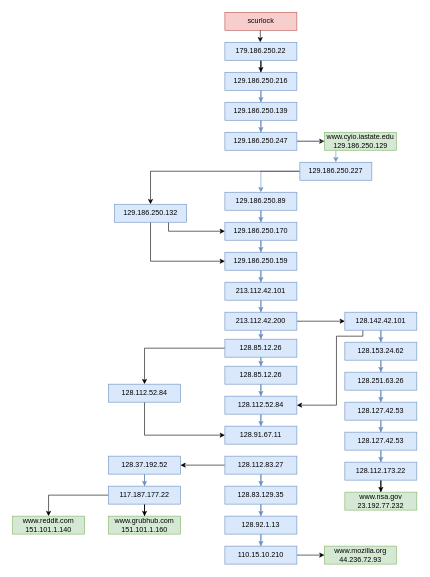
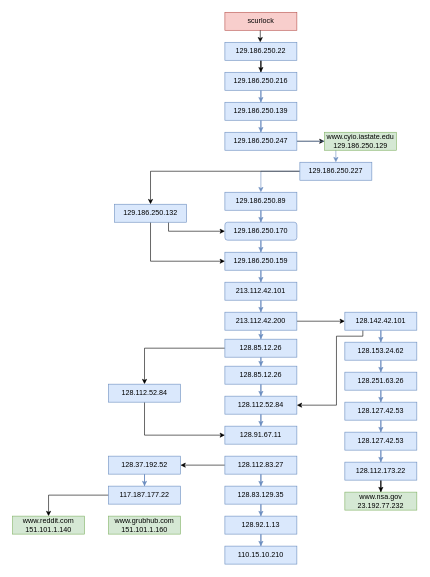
  <mxCell id="0" />
  <mxCell id="1" parent="0" />
  <mxCell id="2" value="scurlock" style="rounded=0;whiteSpace=wrap;html=1;fillColor=#f8cecc;strokeColor=#b85450;" vertex="1" parent="1"><mxGeometry x="374" y="20" width="120" height="30" as="geometry" /></mxCell>
  <mxCell id="3" value="" style="endArrow=classic;html=1;rounded=0;" edge="1" parent="1"><mxGeometry width="50" height="50" relative="1" as="geometry"><mxPoint x="433" y="50" as="sourcePoint" /><mxPoint x="433" y="70" as="targetPoint" /></mxGeometry></mxCell>
  <mxCell id="4" value="" style="edgeStyle=orthogonalEdgeStyle;rounded=0;orthogonalLoop=1;jettySize=auto;html=1;fillColor=#dae8fc;strokeColor=#000000;" edge="1" parent="1" source="5" target="7"><mxGeometry relative="1" as="geometry" /></mxCell>
- <mxCell id="5" value="179.186.250.22" style="rounded=0;whiteSpace=wrap;html=1;fillColor=#dae8fc;strokeColor=#6c8ebf;" vertex="1" parent="1"><mxGeometry x="374" y="70" width="120" height="30" as="geometry" /></mxCell>
+ <mxCell id="5" value="129.186.250.22" style="rounded=0;whiteSpace=wrap;html=1;fillColor=#dae8fc;strokeColor=#6c8ebf;" vertex="1" parent="1"><mxGeometry x="374" y="70" width="120" height="30" as="geometry" /></mxCell>
  <mxCell id="6" value="" style="edgeStyle=orthogonalEdgeStyle;rounded=0;orthogonalLoop=1;jettySize=auto;html=1;fillColor=#dae8fc;strokeColor=#6c8ebf;" edge="1" parent="1" source="7" target="9"><mxGeometry relative="1" as="geometry" /></mxCell>
  <mxCell id="7" value="129.186.250.216" style="rounded=0;whiteSpace=wrap;html=1;fillColor=#dae8fc;strokeColor=#6c8ebf;" vertex="1" parent="1"><mxGeometry x="374" y="120" width="120" height="30" as="geometry" /></mxCell>
  <mxCell id="8" value="" style="edgeStyle=orthogonalEdgeStyle;rounded=0;orthogonalLoop=1;jettySize=auto;html=1;fillColor=#dae8fc;strokeColor=#6c8ebf;" edge="1" parent="1" source="9" target="12"><mxGeometry relative="1" as="geometry" /></mxCell>
  <mxCell id="9" value="129.186.250.139" style="rounded=0;whiteSpace=wrap;html=1;fillColor=#dae8fc;strokeColor=#6c8ebf;" vertex="1" parent="1"><mxGeometry x="374" y="170" width="120" height="30" as="geometry" /></mxCell>
  <mxCell id="10" value="" style="edgeStyle=orthogonalEdgeStyle;rounded=0;orthogonalLoop=1;jettySize=auto;html=1;" edge="1" parent="1" source="12" target="13"><mxGeometry relative="1" as="geometry" /></mxCell>
  <mxCell id="11" value="" style="edgeStyle=orthogonalEdgeStyle;rounded=0;orthogonalLoop=1;jettySize=auto;html=1;fillColor=#dae8fc;strokeColor=#6c8ebf;" edge="1" parent="1" source="12" target="16"><mxGeometry relative="1" as="geometry" /></mxCell>
  <mxCell id="12" value="129.186.250.247" style="rounded=0;whiteSpace=wrap;html=1;fillColor=#dae8fc;strokeColor=#6c8ebf;" vertex="1" parent="1"><mxGeometry x="374" y="220" width="120" height="30" as="geometry" /></mxCell>
  <mxCell id="13" value="www.cyio.iastate.edu&lt;div&gt;129.186.250.129&lt;/div&gt;" style="rounded=0;whiteSpace=wrap;html=1;fillColor=#d5e8d4;strokeColor=#82b366;" vertex="1" parent="1"><mxGeometry x="540" y="220" width="120" height="30" as="geometry" /></mxCell>
  <mxCell id="14" value="" style="edgeStyle=orthogonalEdgeStyle;rounded=0;orthogonalLoop=1;jettySize=auto;html=1;fillColor=#dae8fc;strokeColor=#6c8ebf;" edge="1" parent="1" source="16" target="18"><mxGeometry relative="1" as="geometry" /></mxCell>
  <mxCell id="15" style="edgeStyle=orthogonalEdgeStyle;rounded=0;orthogonalLoop=1;jettySize=auto;html=1;exitX=0;exitY=0.5;exitDx=0;exitDy=0;entryX=0.5;entryY=0;entryDx=0;entryDy=0;" edge="1" parent="1" source="16" target="48"><mxGeometry relative="1" as="geometry"><Array as="points"><mxPoint x="250" y="285" /></Array></mxGeometry></mxCell>
  <mxCell id="16" value="129.186.250.227" style="rounded=0;whiteSpace=wrap;html=1;fillColor=#dae8fc;strokeColor=#6c8ebf;" vertex="1" parent="1"><mxGeometry x="499" y="270" width="120" height="30" as="geometry" /></mxCell>
  <mxCell id="17" value="" style="edgeStyle=orthogonalEdgeStyle;rounded=0;orthogonalLoop=1;jettySize=auto;html=1;fillColor=#dae8fc;strokeColor=#6c8ebf;" edge="1" parent="1" source="18" target="20"><mxGeometry relative="1" as="geometry" /></mxCell>
  <mxCell id="18" value="129.186.250.89" style="rounded=0;whiteSpace=wrap;html=1;fillColor=#dae8fc;strokeColor=#6c8ebf;" vertex="1" parent="1"><mxGeometry x="374" y="320" width="120" height="30" as="geometry" /></mxCell>
  <mxCell id="19" value="" style="edgeStyle=orthogonalEdgeStyle;rounded=0;orthogonalLoop=1;jettySize=auto;html=1;fillColor=#dae8fc;strokeColor=#6c8ebf;" edge="1" parent="1" source="20" target="22"><mxGeometry relative="1" as="geometry" /></mxCell>
- <mxCell id="20" value="129.186.250.170" style="rounded=0;whiteSpace=wrap;html=1;fillColor=#dae8fc;strokeColor=#6c8ebf;" vertex="1" parent="1"><mxGeometry x="374" y="370" width="120" height="30" as="geometry" /></mxCell>
+ <mxCell id="20" value="129.186.250.170" style="whiteSpace=wrap;html=1;fillColor=#dae8fc;strokeColor=#6c8ebf;rounded=1;" vertex="1" parent="1"><mxGeometry x="374" y="370" width="120" height="30" as="geometry" /></mxCell>
  <mxCell id="21" value="" style="edgeStyle=orthogonalEdgeStyle;rounded=0;orthogonalLoop=1;jettySize=auto;html=1;fillColor=#dae8fc;strokeColor=#6c8ebf;" edge="1" parent="1" source="22" target="24"><mxGeometry relative="1" as="geometry" /></mxCell>
  <mxCell id="22" value="129.186.250.159" style="rounded=0;whiteSpace=wrap;html=1;fillColor=#dae8fc;strokeColor=#6c8ebf;" vertex="1" parent="1"><mxGeometry x="374" y="420" width="120" height="30" as="geometry" /></mxCell>
  <mxCell id="23" value="" style="edgeStyle=orthogonalEdgeStyle;rounded=0;orthogonalLoop=1;jettySize=auto;html=1;fillColor=#dae8fc;strokeColor=#6c8ebf;" edge="1" parent="1" source="24" target="27"><mxGeometry relative="1" as="geometry" /></mxCell>
  <mxCell id="24" value="213.112.42.101" style="rounded=0;whiteSpace=wrap;html=1;fillColor=#dae8fc;strokeColor=#6c8ebf;" vertex="1" parent="1"><mxGeometry x="374" y="470" width="120" height="30" as="geometry" /></mxCell>
  <mxCell id="25" value="" style="edgeStyle=orthogonalEdgeStyle;rounded=0;orthogonalLoop=1;jettySize=auto;html=1;fillColor=#dae8fc;strokeColor=#6c8ebf;" edge="1" parent="1" source="27" target="30"><mxGeometry relative="1" as="geometry" /></mxCell>
  <mxCell id="26" value="" style="edgeStyle=orthogonalEdgeStyle;rounded=0;orthogonalLoop=1;jettySize=auto;html=1;" edge="1" parent="1" source="27" target="59"><mxGeometry relative="1" as="geometry" /></mxCell>
  <mxCell id="27" value="213.112.42.200" style="rounded=0;whiteSpace=wrap;html=1;fillColor=#dae8fc;strokeColor=#6c8ebf;" vertex="1" parent="1"><mxGeometry x="374" y="520" width="120" height="30" as="geometry" /></mxCell>
  <mxCell id="28" value="" style="edgeStyle=orthogonalEdgeStyle;rounded=0;orthogonalLoop=1;jettySize=auto;html=1;fillColor=#dae8fc;strokeColor=#6c8ebf;" edge="1" parent="1" source="30" target="32"><mxGeometry relative="1" as="geometry" /></mxCell>
  <mxCell id="29" value="" style="edgeStyle=orthogonalEdgeStyle;rounded=0;orthogonalLoop=1;jettySize=auto;html=1;" edge="1" parent="1" source="30" target="50"><mxGeometry relative="1" as="geometry" /></mxCell>
  <mxCell id="30" value="128.85.12.26" style="rounded=0;whiteSpace=wrap;html=1;fillColor=#dae8fc;strokeColor=#6c8ebf;" vertex="1" parent="1"><mxGeometry x="374" y="565" width="120" height="30" as="geometry" /></mxCell>
  <mxCell id="31" value="" style="edgeStyle=orthogonalEdgeStyle;rounded=0;orthogonalLoop=1;jettySize=auto;html=1;fillColor=#dae8fc;strokeColor=#6c8ebf;" edge="1" parent="1" source="32" target="34"><mxGeometry relative="1" as="geometry" /></mxCell>
  <mxCell id="32" value="128.85.12.26" style="rounded=0;whiteSpace=wrap;html=1;fillColor=#dae8fc;strokeColor=#6c8ebf;" vertex="1" parent="1"><mxGeometry x="374" y="610" width="120" height="30" as="geometry" /></mxCell>
  <mxCell id="33" value="" style="edgeStyle=orthogonalEdgeStyle;rounded=0;orthogonalLoop=1;jettySize=auto;html=1;fillColor=#dae8fc;strokeColor=#6c8ebf;" edge="1" parent="1" source="34" target="35"><mxGeometry relative="1" as="geometry" /></mxCell>
  <mxCell id="34" value="128.112.52.84" style="rounded=0;whiteSpace=wrap;html=1;fillColor=#dae8fc;strokeColor=#6c8ebf;" vertex="1" parent="1"><mxGeometry x="374" y="660" width="120" height="30" as="geometry" /></mxCell>
  <mxCell id="35" value="128.91.67.11" style="rounded=0;whiteSpace=wrap;html=1;fillColor=#dae8fc;strokeColor=#6c8ebf;" vertex="1" parent="1"><mxGeometry x="374" y="710" width="120" height="30" as="geometry" /></mxCell>
  <mxCell id="36" value="" style="edgeStyle=orthogonalEdgeStyle;rounded=0;orthogonalLoop=1;jettySize=auto;html=1;fillColor=#dae8fc;strokeColor=#6c8ebf;" edge="1" parent="1" source="38" target="40"><mxGeometry relative="1" as="geometry" /></mxCell>
  <mxCell id="37" value="" style="edgeStyle=orthogonalEdgeStyle;rounded=0;orthogonalLoop=1;jettySize=auto;html=1;" edge="1" parent="1" source="38" target="52"><mxGeometry relative="1" as="geometry" /></mxCell>
  <mxCell id="38" value="128.112.83.27" style="rounded=0;whiteSpace=wrap;html=1;fillColor=#dae8fc;strokeColor=#6c8ebf;" vertex="1" parent="1"><mxGeometry x="374" y="760" width="120" height="30" as="geometry" /></mxCell>
  <mxCell id="39" value="" style="edgeStyle=orthogonalEdgeStyle;rounded=0;orthogonalLoop=1;jettySize=auto;html=1;fillColor=#dae8fc;strokeColor=#6c8ebf;" edge="1" parent="1" source="40" target="42"><mxGeometry relative="1" as="geometry" /></mxCell>
  <mxCell id="40" value="128.83.129.35" style="rounded=0;whiteSpace=wrap;html=1;fillColor=#dae8fc;strokeColor=#6c8ebf;" vertex="1" parent="1"><mxGeometry x="374" y="810" width="120" height="30" as="geometry" /></mxCell>
  <mxCell id="41" value="" style="edgeStyle=orthogonalEdgeStyle;rounded=0;orthogonalLoop=1;jettySize=auto;html=1;fillColor=#dae8fc;strokeColor=#6c8ebf;" edge="1" parent="1" source="42" target="44"><mxGeometry relative="1" as="geometry" /></mxCell>
  <mxCell id="42" value="128.92.1.13" style="rounded=0;whiteSpace=wrap;html=1;fillColor=#dae8fc;strokeColor=#6c8ebf;" vertex="1" parent="1"><mxGeometry x="374" y="860" width="120" height="30" as="geometry" /></mxCell>
- <mxCell id="43" value="" style="edgeStyle=orthogonalEdgeStyle;rounded=0;orthogonalLoop=1;jettySize=auto;html=1;" edge="1" parent="1" source="44" target="45"><mxGeometry relative="1" as="geometry" /></mxCell>
  <mxCell id="44" value="110.15.10.210" style="rounded=0;whiteSpace=wrap;html=1;fillColor=#dae8fc;strokeColor=#6c8ebf;" vertex="1" parent="1"><mxGeometry x="374" y="910" width="120" height="30" as="geometry" /></mxCell>
- <mxCell id="45" value="www.mozilla.org&lt;div&gt;44.236.72.93&lt;/div&gt;" style="rounded=0;whiteSpace=wrap;html=1;fillColor=#d5e8d4;strokeColor=#82b366;" vertex="1" parent="1"><mxGeometry x="540" y="910" width="120" height="30" as="geometry" /></mxCell>
  <mxCell id="46" style="edgeStyle=orthogonalEdgeStyle;rounded=0;orthogonalLoop=1;jettySize=auto;html=1;entryX=0;entryY=0.5;entryDx=0;entryDy=0;exitX=0.5;exitY=1;exitDx=0;exitDy=0;" edge="1" parent="1" source="48" target="22"><mxGeometry relative="1" as="geometry" /></mxCell>
  <mxCell id="47" style="edgeStyle=orthogonalEdgeStyle;rounded=0;orthogonalLoop=1;jettySize=auto;html=1;exitX=0.75;exitY=1;exitDx=0;exitDy=0;entryX=0;entryY=0.5;entryDx=0;entryDy=0;" edge="1" parent="1" source="48" target="20"><mxGeometry relative="1" as="geometry"><Array as="points"><mxPoint x="280" y="385" /></Array></mxGeometry></mxCell>
  <mxCell id="48" value="129.186.250.132" style="rounded=0;whiteSpace=wrap;html=1;fillColor=#dae8fc;strokeColor=#6c8ebf;" vertex="1" parent="1"><mxGeometry x="190" y="340" width="120" height="30" as="geometry" /></mxCell>
  <mxCell id="49" style="edgeStyle=orthogonalEdgeStyle;rounded=0;orthogonalLoop=1;jettySize=auto;html=1;entryX=0;entryY=0.5;entryDx=0;entryDy=0;exitX=0.5;exitY=1;exitDx=0;exitDy=0;" edge="1" parent="1" source="50" target="35"><mxGeometry relative="1" as="geometry" /></mxCell>
  <mxCell id="50" value="128.112.52.84" style="rounded=0;whiteSpace=wrap;html=1;fillColor=#dae8fc;strokeColor=#6c8ebf;" vertex="1" parent="1"><mxGeometry x="180" y="640" width="120" height="30" as="geometry" /></mxCell>
  <mxCell id="51" value="" style="edgeStyle=orthogonalEdgeStyle;rounded=0;orthogonalLoop=1;jettySize=auto;html=1;fillColor=#dae8fc;strokeColor=#6c8ebf;" edge="1" parent="1" source="52" target="55"><mxGeometry relative="1" as="geometry" /></mxCell>
  <mxCell id="52" value="128.37.192.52" style="rounded=0;whiteSpace=wrap;html=1;fillColor=#dae8fc;strokeColor=#6c8ebf;" vertex="1" parent="1"><mxGeometry x="180" y="760" width="120" height="30" as="geometry" /></mxCell>
- <mxCell id="53" value="" style="edgeStyle=orthogonalEdgeStyle;rounded=0;orthogonalLoop=1;jettySize=auto;html=1;" edge="1" parent="1" source="55" target="56"><mxGeometry relative="1" as="geometry" /></mxCell>
  <mxCell id="54" value="" style="edgeStyle=orthogonalEdgeStyle;rounded=0;orthogonalLoop=1;jettySize=auto;html=1;" edge="1" parent="1" source="55" target="71"><mxGeometry relative="1" as="geometry" /></mxCell>
  <mxCell id="55" value="117.187.177.22" style="rounded=0;whiteSpace=wrap;html=1;fillColor=#dae8fc;strokeColor=#6c8ebf;" vertex="1" parent="1"><mxGeometry x="180" y="810" width="120" height="30" as="geometry" /></mxCell>
  <mxCell id="56" value="www.grubhub.com&lt;div&gt;151.101.1.160&lt;/div&gt;" style="rounded=0;whiteSpace=wrap;html=1;fillColor=#d5e8d4;strokeColor=#82b366;" vertex="1" parent="1"><mxGeometry x="180" y="860" width="120" height="30" as="geometry" /></mxCell>
  <mxCell id="57" value="" style="edgeStyle=orthogonalEdgeStyle;rounded=0;orthogonalLoop=1;jettySize=auto;html=1;fillColor=#dae8fc;strokeColor=#6c8ebf;" edge="1" parent="1" source="59" target="61"><mxGeometry relative="1" as="geometry" /></mxCell>
  <mxCell id="58" style="edgeStyle=orthogonalEdgeStyle;rounded=0;orthogonalLoop=1;jettySize=auto;html=1;exitX=0.25;exitY=1;exitDx=0;exitDy=0;entryX=1;entryY=0.5;entryDx=0;entryDy=0;" edge="1" parent="1" source="59" target="34"><mxGeometry relative="1" as="geometry"><Array as="points"><mxPoint x="604" y="560" /><mxPoint x="560" y="560" /><mxPoint x="560" y="675" /></Array></mxGeometry></mxCell>
  <mxCell id="59" value="128.142.42.101" style="rounded=0;whiteSpace=wrap;html=1;fillColor=#dae8fc;strokeColor=#6c8ebf;" vertex="1" parent="1"><mxGeometry x="574" y="520" width="120" height="30" as="geometry" /></mxCell>
  <mxCell id="60" value="" style="edgeStyle=orthogonalEdgeStyle;rounded=0;orthogonalLoop=1;jettySize=auto;html=1;fillColor=#dae8fc;strokeColor=#6c8ebf;" edge="1" parent="1" source="61" target="63"><mxGeometry relative="1" as="geometry" /></mxCell>
  <mxCell id="61" value="128.153.24.62" style="rounded=0;whiteSpace=wrap;html=1;fillColor=#dae8fc;strokeColor=#6c8ebf;" vertex="1" parent="1"><mxGeometry x="574" y="570" width="120" height="30" as="geometry" /></mxCell>
  <mxCell id="62" value="" style="edgeStyle=orthogonalEdgeStyle;rounded=0;orthogonalLoop=1;jettySize=auto;html=1;fillColor=#dae8fc;strokeColor=#6c8ebf;" edge="1" parent="1" source="63" target="65"><mxGeometry relative="1" as="geometry" /></mxCell>
  <mxCell id="63" value="128.251.63.26" style="rounded=0;whiteSpace=wrap;html=1;fillColor=#dae8fc;strokeColor=#6c8ebf;" vertex="1" parent="1"><mxGeometry x="574" y="620" width="120" height="30" as="geometry" /></mxCell>
  <mxCell id="64" value="" style="edgeStyle=orthogonalEdgeStyle;rounded=0;orthogonalLoop=1;jettySize=auto;html=1;fillColor=#dae8fc;strokeColor=#6c8ebf;" edge="1" parent="1" source="65" target="67"><mxGeometry relative="1" as="geometry" /></mxCell>
  <mxCell id="65" value="128.127.42.53" style="rounded=0;whiteSpace=wrap;html=1;fillColor=#dae8fc;strokeColor=#6c8ebf;" vertex="1" parent="1"><mxGeometry x="574" y="670" width="120" height="30" as="geometry" /></mxCell>
  <mxCell id="66" value="" style="edgeStyle=orthogonalEdgeStyle;rounded=0;orthogonalLoop=1;jettySize=auto;html=1;fillColor=#dae8fc;strokeColor=#6c8ebf;" edge="1" parent="1" source="67" target="69"><mxGeometry relative="1" as="geometry" /></mxCell>
  <mxCell id="67" value="128.127.42.53" style="rounded=0;whiteSpace=wrap;html=1;fillColor=#dae8fc;strokeColor=#6c8ebf;" vertex="1" parent="1"><mxGeometry x="574" y="720" width="120" height="30" as="geometry" /></mxCell>
  <mxCell id="68" value="" style="edgeStyle=orthogonalEdgeStyle;rounded=0;orthogonalLoop=1;jettySize=auto;html=1;" edge="1" parent="1" source="69" target="70"><mxGeometry relative="1" as="geometry" /></mxCell>
  <mxCell id="69" value="128.112.173.22" style="rounded=0;whiteSpace=wrap;html=1;fillColor=#dae8fc;strokeColor=#6c8ebf;" vertex="1" parent="1"><mxGeometry x="574" y="770" width="120" height="30" as="geometry" /></mxCell>
  <mxCell id="70" value="www.nsa.gov&lt;div&gt;23.192.77.232&lt;/div&gt;" style="rounded=0;whiteSpace=wrap;html=1;fillColor=#d5e8d4;strokeColor=#82b366;" vertex="1" parent="1"><mxGeometry x="574" y="820" width="120" height="30" as="geometry" /></mxCell>
  <mxCell id="71" value="www.reddit.com&lt;div&gt;151.101.1.140&lt;/div&gt;" style="rounded=0;whiteSpace=wrap;html=1;fillColor=#d5e8d4;strokeColor=#82b366;" vertex="1" parent="1"><mxGeometry y="860" width="120" height="30" as="geometry" x="20" /></mxCell>
